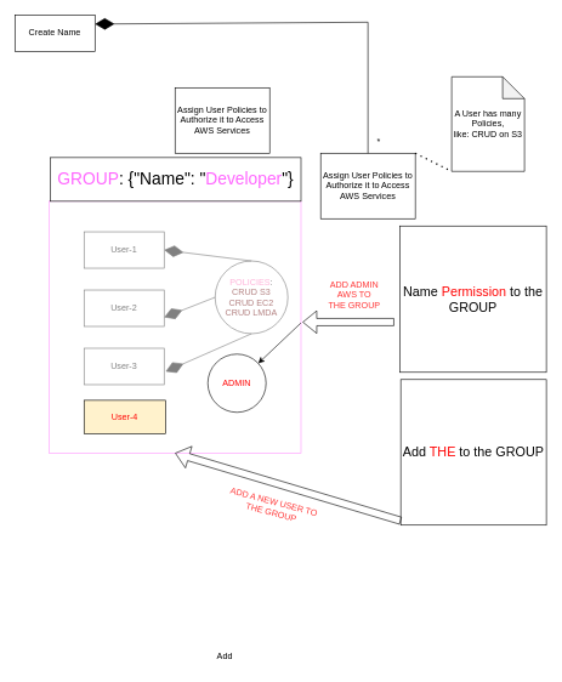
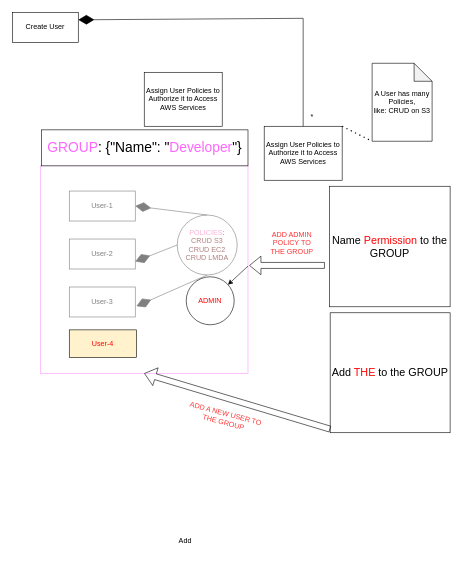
  <mxCell id="0" />
  <mxCell id="1" parent="0" />
- <mxCell id="2" value="Create Name" style="html=1;whiteSpace=wrap;" vertex="1" parent="1"><mxGeometry x="20" y="20" width="110" height="50" as="geometry" /></mxCell>
+ <mxCell id="2" value="Create User" style="html=1;whiteSpace=wrap;" vertex="1" parent="1"><mxGeometry x="20" y="20" width="110" height="50" as="geometry" /></mxCell>
  <mxCell id="3" value="Assign User Policies to Authorize it to Access AWS Services" style="html=1;whiteSpace=wrap;" vertex="1" parent="1"><mxGeometry x="240" y="120" width="130" height="90" as="geometry" /></mxCell>
  <mxCell id="4" value="Assign User Policies to Authorize it to Access AWS Services" style="html=1;whiteSpace=wrap;" vertex="1" parent="1"><mxGeometry x="440" y="210" width="130" height="90" as="geometry" /></mxCell>
  <mxCell id="5" value="" style="endArrow=diamondThin;endFill=1;endSize=24;html=1;rounded=0;entryX=1;entryY=0.25;entryDx=0;entryDy=0;exitX=0.5;exitY=0;exitDx=0;exitDy=0;" edge="1" parent="1" source="4" target="2"><mxGeometry width="160" relative="1" as="geometry"><mxPoint x="230" y="530" as="sourcePoint" /><mxPoint x="390" y="530" as="targetPoint" /><Array as="points"><mxPoint x="505" y="30" /></Array></mxGeometry></mxCell>
  <mxCell id="6" value="*" style="text;html=1;strokeColor=none;fillColor=none;align=center;verticalAlign=middle;whiteSpace=wrap;rounded=0;" vertex="1" parent="1"><mxGeometry x="490" y="180" width="60" height="30" as="geometry" /></mxCell>
  <mxCell id="7" value="A User has many Policies, &lt;br&gt;like: CRUD on S3" style="shape=note;whiteSpace=wrap;html=1;backgroundOutline=1;darkOpacity=0.05;" vertex="1" parent="1"><mxGeometry x="620" y="105" width="100" height="130" as="geometry" /></mxCell>
  <mxCell id="8" value="" style="endArrow=none;dashed=1;html=1;dashPattern=1 3;strokeWidth=2;rounded=0;exitX=1;exitY=0;exitDx=0;exitDy=0;entryX=0;entryY=1;entryDx=0;entryDy=0;entryPerimeter=0;" edge="1" parent="1" source="4" target="7"><mxGeometry width="50" height="50" relative="1" as="geometry"><mxPoint x="510" y="360" as="sourcePoint" /><mxPoint x="560" y="310" as="targetPoint" /></mxGeometry></mxCell>
  <mxCell id="9" value="User-1" style="html=1;whiteSpace=wrap;" vertex="1" parent="1"><mxGeometry x="115" y="318" width="110" height="50" as="geometry" /></mxCell>
  <mxCell id="10" value="User-2" style="html=1;whiteSpace=wrap;" vertex="1" parent="1"><mxGeometry x="115" y="398" width="110" height="50" as="geometry" /></mxCell>
  <mxCell id="11" value="User-3" style="html=1;whiteSpace=wrap;" vertex="1" parent="1"><mxGeometry x="115" y="478" width="110" height="50" as="geometry" /></mxCell>
  <mxCell id="12" value="&lt;font color=&quot;#ff66b3&quot;&gt;POLICIES&lt;/font&gt;:&lt;br&gt;&lt;font color=&quot;#660000&quot;&gt;CRUD S3&lt;br&gt;CRUD EC2&lt;br&gt;CRUD LMDA&lt;/font&gt;" style="ellipse;whiteSpace=wrap;html=1;aspect=fixed;" vertex="1" parent="1"><mxGeometry x="295" y="358" width="100" height="100" as="geometry" /></mxCell>
  <mxCell id="13" value="" style="endArrow=diamondThin;endFill=1;endSize=24;html=1;rounded=0;entryX=1;entryY=0.5;entryDx=0;entryDy=0;exitX=0.5;exitY=0;exitDx=0;exitDy=0;" edge="1" parent="1" source="12" target="9"><mxGeometry width="160" relative="1" as="geometry"><mxPoint x="205" y="578" as="sourcePoint" /><mxPoint x="365" y="578" as="targetPoint" /></mxGeometry></mxCell>
  <mxCell id="14" value="" style="endArrow=diamondThin;endFill=1;endSize=24;html=1;rounded=0;entryX=1;entryY=0.75;entryDx=0;entryDy=0;exitX=0;exitY=0.5;exitDx=0;exitDy=0;" edge="1" parent="1" source="12" target="10"><mxGeometry width="160" relative="1" as="geometry"><mxPoint x="315" y="353" as="sourcePoint" /><mxPoint x="235" y="353" as="targetPoint" /></mxGeometry></mxCell>
  <mxCell id="15" value="" style="endArrow=diamondThin;endFill=1;endSize=24;html=1;rounded=0;entryX=1.018;entryY=0.64;entryDx=0;entryDy=0;exitX=0.5;exitY=1;exitDx=0;exitDy=0;entryPerimeter=0;" edge="1" parent="1" source="12" target="11"><mxGeometry width="160" relative="1" as="geometry"><mxPoint x="327" y="381" as="sourcePoint" /><mxPoint x="235" y="446" as="targetPoint" /></mxGeometry></mxCell>
  <mxCell id="16" value="" style="whiteSpace=wrap;html=1;aspect=fixed;opacity=50;strokeColor=#FF33FF;" vertex="1" parent="1"><mxGeometry x="67" y="276" width="346" height="346" as="geometry" /></mxCell>
  <mxCell id="17" value="&lt;font style=&quot;font-size: 23px;&quot;&gt;&lt;font style=&quot;font-size: 23px;&quot; color=&quot;#ff66ff&quot;&gt;GROUP&lt;/font&gt;: {&quot;Name&quot;: &quot;&lt;font style=&quot;font-size: 23px;&quot; color=&quot;#ff66ff&quot;&gt;Developer&lt;/font&gt;&quot;}&lt;/font&gt;" style="rounded=0;whiteSpace=wrap;html=1;" vertex="1" parent="1"><mxGeometry x="69" y="216" width="344" height="60" as="geometry" /></mxCell>
  <mxCell id="18" value="&lt;font style=&quot;font-size: 18px;&quot;&gt;Name &lt;font color=&quot;#ff0000&quot;&gt;Permission&lt;/font&gt; to the GROUP&lt;/font&gt;" style="whiteSpace=wrap;html=1;aspect=fixed;" vertex="1" parent="1"><mxGeometry x="549" y="310" width="201" height="201" as="geometry" /></mxCell>
  <mxCell id="19" value="" style="shape=flexArrow;endArrow=classic;html=1;rounded=0;entryX=1.006;entryY=0.48;entryDx=0;entryDy=0;entryPerimeter=0;" edge="1" parent="1" target="16"><mxGeometry width="50" height="50" relative="1" as="geometry"><mxPoint x="541" y="442" as="sourcePoint" /><mxPoint x="420" y="303" as="targetPoint" /></mxGeometry></mxCell>
- <mxCell id="20" value="&lt;font color=&quot;#ff3333&quot;&gt;ADD ADMIN &lt;br&gt;AWS TO &lt;br&gt;THE GROUP&lt;/font&gt;" style="text;html=1;align=center;verticalAlign=middle;resizable=0;points=[];autosize=1;strokeColor=none;fillColor=none;" vertex="1" parent="1"><mxGeometry x="441" y="377" width="89" height="55" as="geometry" /></mxCell>
- <mxCell id="21" value="&lt;font color=&quot;#ff0000&quot;&gt;ADMIN&lt;/font&gt;" style="ellipse;whiteSpace=wrap;html=1;aspect=fixed;" vertex="1" parent="1"><mxGeometry x="285" y="486" width="80" height="80" as="geometry" /></mxCell>
+ <mxCell id="20" value="&lt;font color=&quot;#ff3333&quot;&gt;ADD ADMIN &lt;br&gt;POLICY TO &lt;br&gt;THE GROUP&lt;/font&gt;" style="text;html=1;align=center;verticalAlign=middle;resizable=0;points=[];autosize=1;strokeColor=none;fillColor=none;" vertex="1" parent="1"><mxGeometry x="441" y="377" width="89" height="55" as="geometry" /></mxCell>
+ <mxCell id="21" value="&lt;font color=&quot;#ff0000&quot;&gt;ADMIN&lt;/font&gt;" style="ellipse;whiteSpace=wrap;html=1;aspect=fixed;" vertex="1" parent="1"><mxGeometry x="310" y="461" width="80" height="80" as="geometry" /></mxCell>
  <mxCell id="22" value="" style="endArrow=classic;html=1;rounded=0;exitX=1;exitY=0.483;exitDx=0;exitDy=0;exitPerimeter=0;" edge="1" parent="1" source="16" target="21"><mxGeometry width="50" height="50" relative="1" as="geometry"><mxPoint x="365" y="637" as="sourcePoint" /><mxPoint x="415" y="587" as="targetPoint" /></mxGeometry></mxCell>
  <mxCell id="23" value="&lt;font style=&quot;font-size: 18px;&quot;&gt;Add &lt;font color=&quot;#ff0000&quot;&gt;THE&lt;/font&gt; to the GROUP&lt;/font&gt;" style="whiteSpace=wrap;html=1;aspect=fixed;" vertex="1" parent="1"><mxGeometry x="550" y="521" width="200" height="200" as="geometry" /></mxCell>
  <mxCell id="24" value="&lt;font color=&quot;#ff0000&quot;&gt;User-4&lt;/font&gt;" style="rounded=0;whiteSpace=wrap;html=1;fillColor=#fff2cc;" vertex="1" parent="1"><mxGeometry x="115" y="549.5" width="112" height="46" as="geometry" /></mxCell>
  <mxCell id="25" value="" style="shape=flexArrow;endArrow=classic;html=1;rounded=0;entryX=0.5;entryY=1;entryDx=0;entryDy=0;exitX=0;exitY=0.97;exitDx=0;exitDy=0;exitPerimeter=0;" edge="1" parent="1" source="23" target="16"><mxGeometry width="50" height="50" relative="1" as="geometry"><mxPoint x="550" y="701" as="sourcePoint" /><mxPoint x="412" y="529" as="targetPoint" /></mxGeometry></mxCell>
  <mxCell id="26" value="&lt;font color=&quot;#ff3333&quot;&gt;ADD A NEW USER TO &lt;br&gt;THE GROUP&lt;/font&gt;" style="text;html=1;align=center;verticalAlign=middle;resizable=0;points=[];autosize=1;strokeColor=none;fillColor=none;rotation=15;" vertex="1" parent="1"><mxGeometry x="303" y="675" width="141" height="41" as="geometry" /></mxCell>
  <mxCell id="27" value="Add" style="text;html=1;align=center;verticalAlign=middle;resizable=0;points=[];autosize=1;strokeColor=none;fillColor=none;" vertex="1" parent="1"><mxGeometry x="288" y="889" width="40" height="26" as="geometry" /></mxCell>
